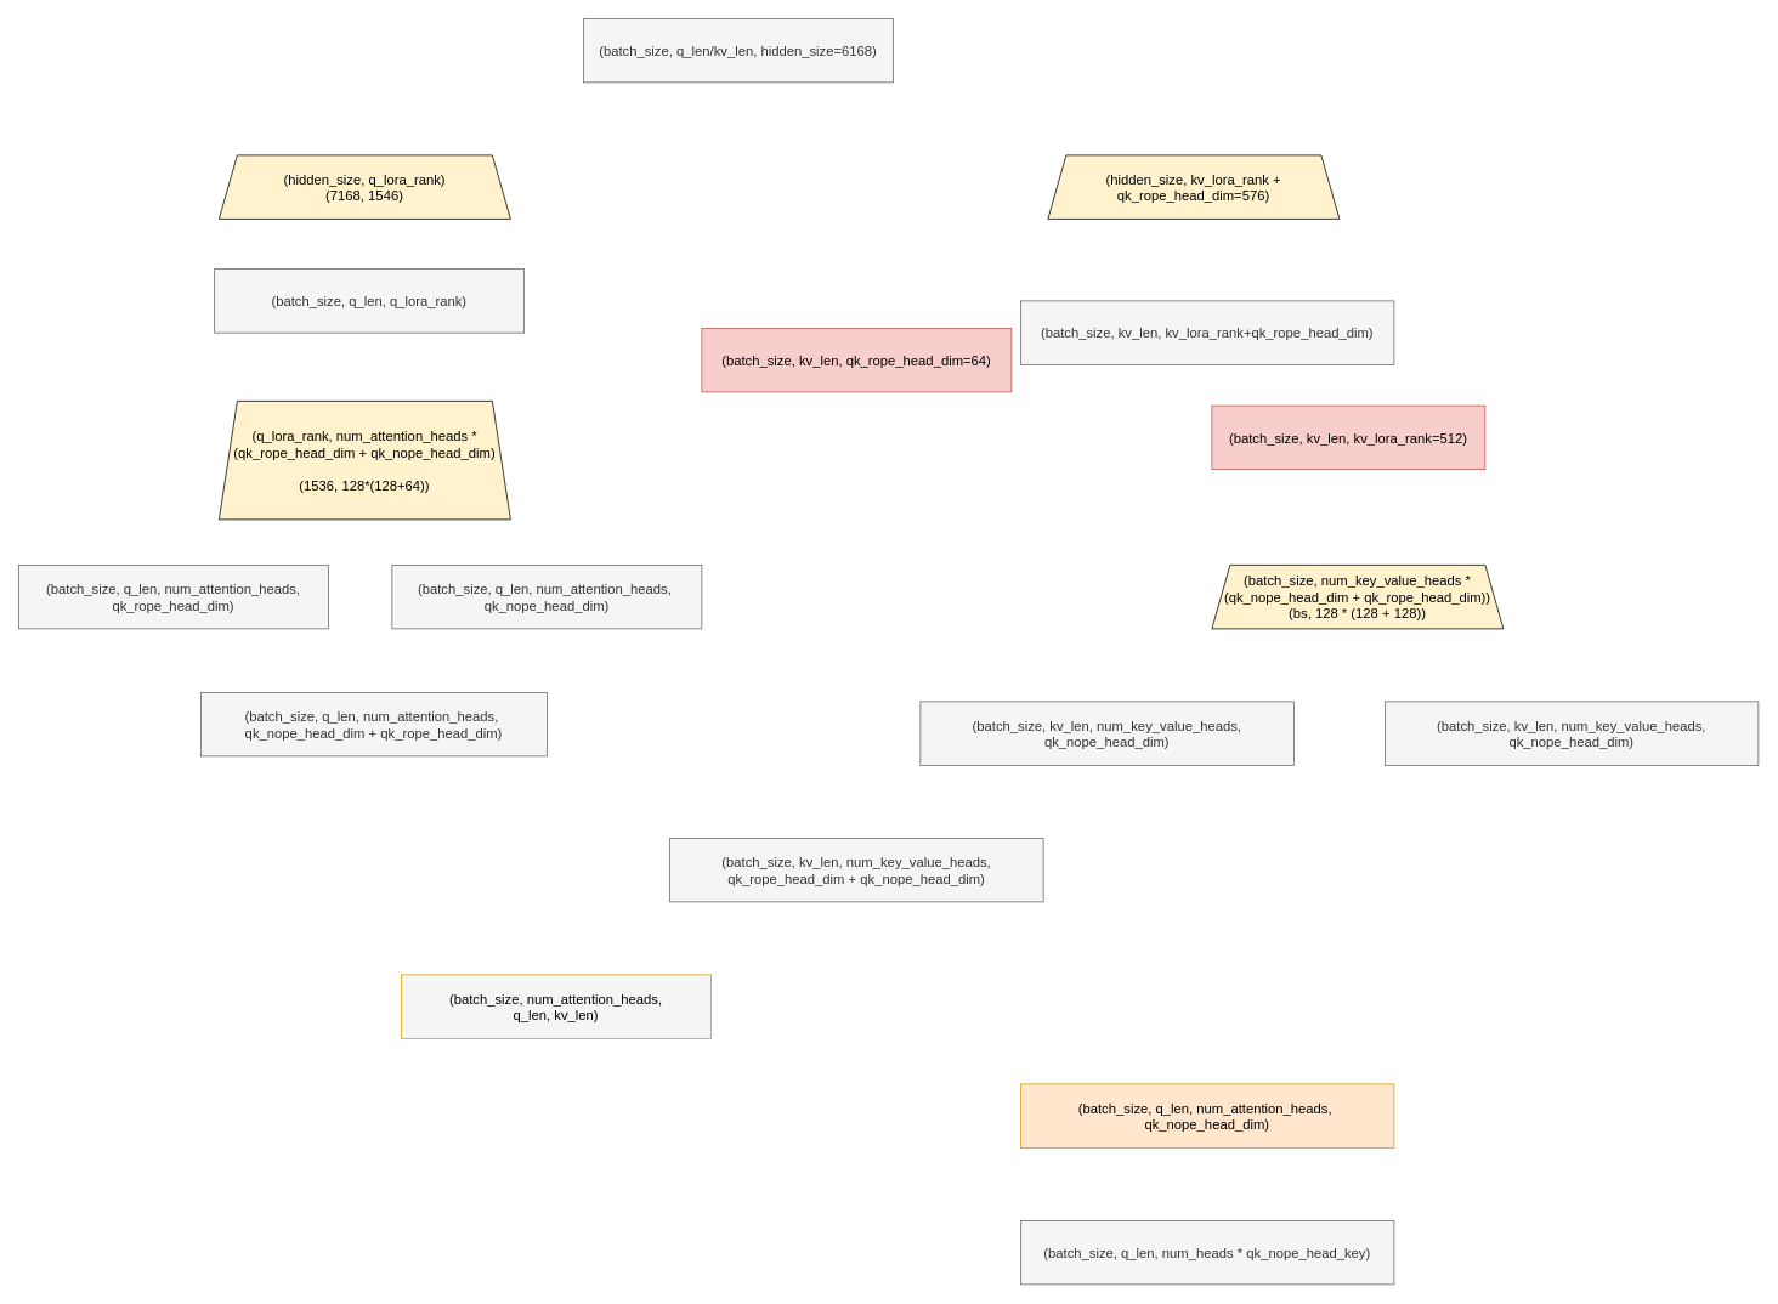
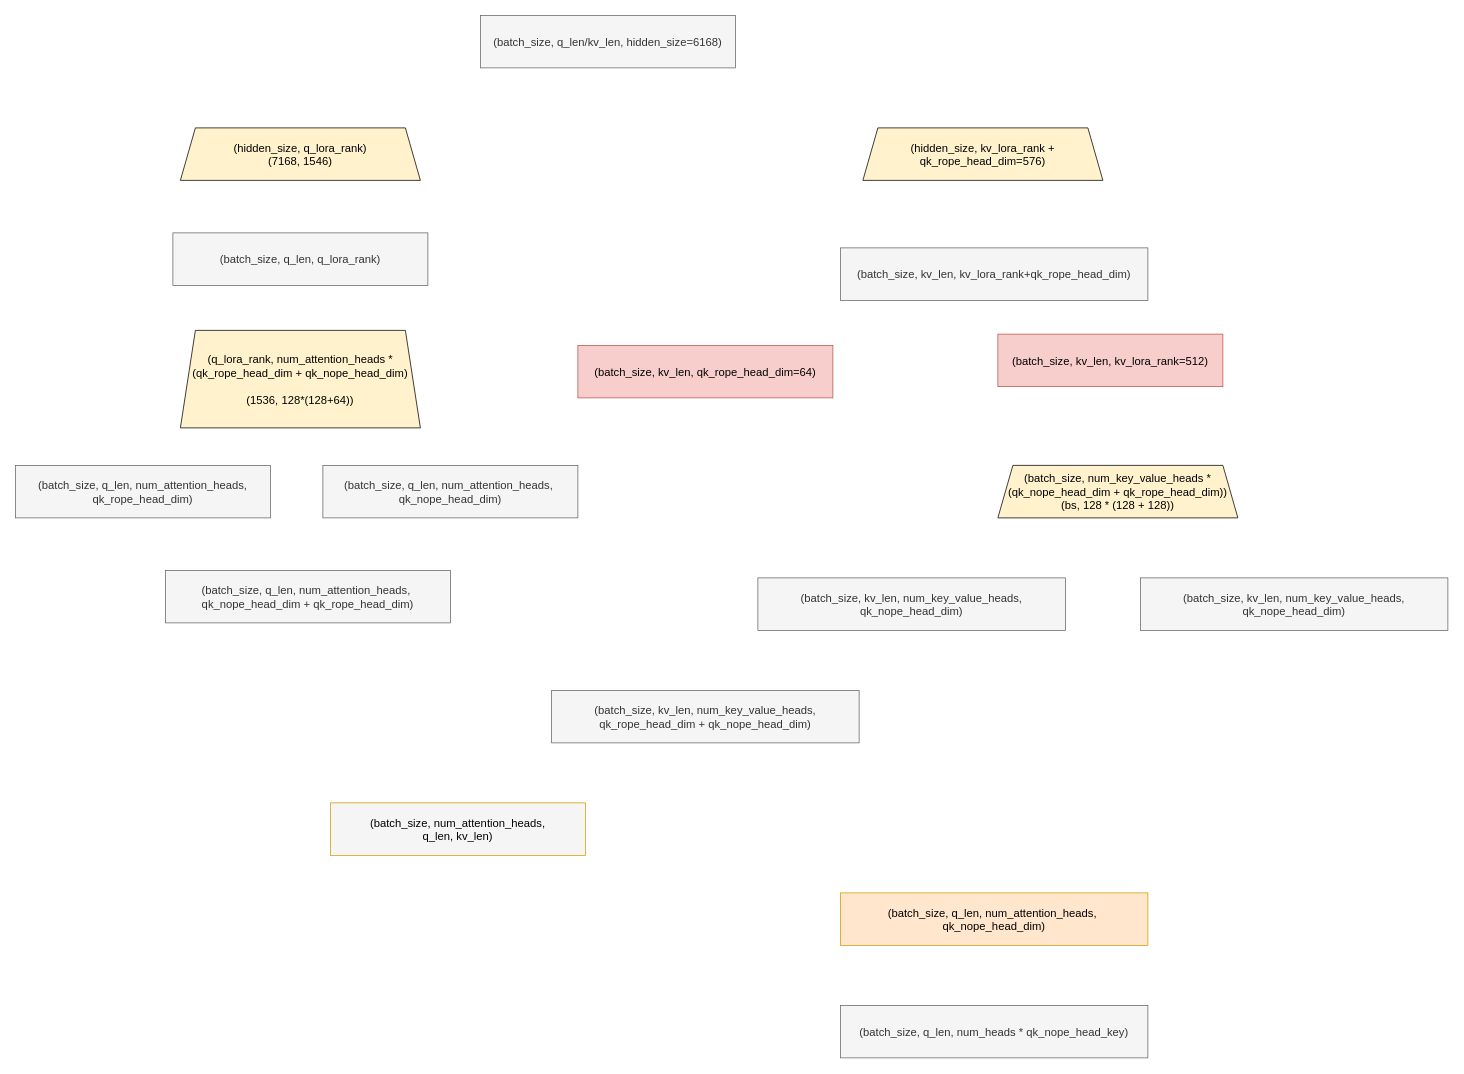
  <mxCell id="0" />
  <mxCell id="1" parent="0" />
  <mxCell id="2" value="&lt;font&gt;(batch_size, q_len/kv_len, hidden_size=6168)&lt;/font&gt;" style="rounded=0;whiteSpace=wrap;html=1;fillColor=#f5f5f5;strokeColor=#666666;fontColor=#333333;fontSize=15;" vertex="1" parent="1"><mxGeometry x="640" width="340" height="70" as="geometry" y="20" /></mxCell>
  <mxCell id="3" value="(hidden_size, kv_lora_rank + qk_rope_head_dim=576)" style="shape=trapezoid;perimeter=trapezoidPerimeter;whiteSpace=wrap;html=1;fixedSize=1;rotation=0;fillColor=#fff2cc;strokeColor=default;fontSize=15;" vertex="1" parent="1"><mxGeometry x="1150" y="170" width="320" height="70" as="geometry" /></mxCell>
  <mxCell id="4" value="&lt;font&gt;(batch_size, kv_len, kv_lora_rank+qk_rope_head_dim)&lt;/font&gt;" style="rounded=0;whiteSpace=wrap;html=1;fillColor=#f5f5f5;strokeColor=#666666;fontColor=#333333;fontSize=15;" vertex="1" parent="1"><mxGeometry x="1120" y="330" width="410" height="70" as="geometry" /></mxCell>
- <mxCell id="5" value="&lt;font&gt;(batch_size, kv_len, qk_rope_head_dim=64)&lt;/font&gt;" style="rounded=0;whiteSpace=wrap;html=1;fillColor=#f8cecc;strokeColor=#b85450;fontSize=15;" vertex="1" parent="1"><mxGeometry x="770" y="360" width="340" height="70" as="geometry" /></mxCell>
+ <mxCell id="5" value="&lt;font&gt;(batch_size, kv_len, qk_rope_head_dim=64)&lt;/font&gt;" style="rounded=0;whiteSpace=wrap;html=1;fillColor=#f8cecc;strokeColor=#b85450;fontSize=15;" vertex="1" parent="1"><mxGeometry x="770" y="460" width="340" height="70" as="geometry" /></mxCell>
  <mxCell id="6" value="&lt;font&gt;(batch_size, kv_len, kv_lora_rank=512)&lt;/font&gt;" style="rounded=0;whiteSpace=wrap;html=1;fillColor=#f8cecc;strokeColor=#b85450;fontSize=15;" vertex="1" parent="1"><mxGeometry x="1330" y="445" width="300" height="70" as="geometry" /></mxCell>
  <mxCell id="7" value="(batch_size, num_key_value_heads *&lt;div&gt;(qk_nope_head_dim + qk_rope_head_dim))&lt;/div&gt;&lt;div&gt;(bs, 128 * (128 + 128))&lt;/div&gt;" style="shape=trapezoid;perimeter=trapezoidPerimeter;whiteSpace=wrap;html=1;fixedSize=1;rotation=0;fillColor=#fff2cc;strokeColor=default;fontSize=15;" vertex="1" parent="1"><mxGeometry x="1330" y="620" width="320" height="70" as="geometry" /></mxCell>
  <mxCell id="8" value="&lt;font&gt;(batch_size, kv_len, num_key_value_heads, qk_nope_head_dim)&lt;/font&gt;" style="rounded=0;whiteSpace=wrap;html=1;fillColor=#f5f5f5;strokeColor=#666666;fontColor=#333333;fontSize=15;" vertex="1" parent="1"><mxGeometry x="1010" y="770" width="410" height="70" as="geometry" /></mxCell>
  <mxCell id="9" value="&lt;font&gt;(batch_size, kv_len, num_key_value_heads, qk_nope_head_dim)&lt;/font&gt;" style="rounded=0;whiteSpace=wrap;html=1;fillColor=#f5f5f5;strokeColor=#666666;fontColor=#333333;fontSize=15;" vertex="1" parent="1"><mxGeometry x="1520" y="770" width="410" height="70" as="geometry" /></mxCell>
  <mxCell id="10" value="&lt;font&gt;(batch_size, kv_len, num_key_value_heads, qk_rope_head_dim + qk_nope_head_dim)&lt;/font&gt;" style="rounded=0;whiteSpace=wrap;html=1;fillColor=#f5f5f5;strokeColor=#666666;fontColor=#333333;fontSize=15;" vertex="1" parent="1"><mxGeometry x="735" y="920" width="410" height="70" as="geometry" /></mxCell>
  <mxCell id="11" value="(hidden_size, q_lora_rank)&lt;div&gt;(7168, 1546)&lt;span style=&quot;color: rgba(0, 0, 0, 0); font-family: monospace; font-size: 0px; text-align: start; text-wrap-mode: nowrap; background-color: transparent;&quot;&gt;%3CmxGraphModel%3E%3Croot%3E%3CmxCell%20id%3D%220%22%2F%3E%3CmxCell%20id%3D%221%22%20parent%3D%220%22%2F%3E%3CmxCell%20id%3D%222%22%20value%3D%22%26lt%3Bfont%26gt%3B(batch_size%2C%20q_len%2Fkv_len%2C%20hidden_size%3D7168)%26lt%3B%2Ffont%26gt%3B%22%20style%3D%22rounded%3D0%3BwhiteSpace%3Dwrap%3Bhtml%3D1%3BfillColor%3D%23f5f5f5%3BstrokeColor%3D%23666666%3BfontColor%3D%23333333%3BfontSize%3D15%3B%22%20vertex%3D%221%22%20parent%3D%221%22%3E%3CmxGeometry%20x%3D%2280%22%20width%3D%22340%22%20height%3D%2270%22%20as%3D%22geometry%22%2F%3E%3C%2FmxCell%3E%3C%2Froot%3E%3C%2FmxGraphModel%3E&lt;/span&gt;&lt;/div&gt;" style="shape=trapezoid;perimeter=trapezoidPerimeter;whiteSpace=wrap;html=1;fixedSize=1;rotation=0;fillColor=#fff2cc;strokeColor=default;fontSize=15;" vertex="1" parent="1"><mxGeometry x="240" y="170" width="320" height="70" as="geometry" /></mxCell>
- <mxCell id="12" value="(batch_size, q_len, q_lora_rank)" style="rounded=0;whiteSpace=wrap;html=1;fillColor=#f5f5f5;strokeColor=#666666;fontColor=#333333;fontSize=15;" vertex="1" parent="1"><mxGeometry x="235" y="295" width="340" height="70" as="geometry" /></mxCell>
+ <mxCell id="12" value="(batch_size, q_len, q_lora_rank)" style="rounded=0;whiteSpace=wrap;html=1;fillColor=#f5f5f5;strokeColor=#666666;fontColor=#333333;fontSize=15;" vertex="1" parent="1"><mxGeometry x="230" y="310" width="340" height="70" as="geometry" /></mxCell>
  <mxCell id="13" value="(q_lora_rank, num_attention_heads *&lt;div&gt;(qk_rope_head_dim + qk_nope_head_dim)&lt;/div&gt;&lt;div&gt;&lt;br&gt;&lt;/div&gt;&lt;div&gt;(1536, 128*(128+64))&lt;/div&gt;" style="shape=trapezoid;perimeter=trapezoidPerimeter;whiteSpace=wrap;html=1;fixedSize=1;rotation=0;fillColor=#fff2cc;strokeColor=default;fontSize=15;" vertex="1" parent="1"><mxGeometry x="240" y="440" width="320" height="130" as="geometry" /></mxCell>
  <mxCell id="14" value="(batch_size, q_len, num_attention_heads, qk_rope_head_dim)" style="rounded=0;whiteSpace=wrap;html=1;fillColor=#f5f5f5;strokeColor=#666666;fontColor=#333333;fontSize=15;" vertex="1" parent="1"><mxGeometry x="20" y="620" width="340" height="70" as="geometry" /></mxCell>
  <mxCell id="15" value="(batch_size, q_len, num_attention_heads,&amp;nbsp;&lt;div&gt;qk_nope_head_dim)&lt;/div&gt;" style="rounded=0;whiteSpace=wrap;html=1;fillColor=#f5f5f5;strokeColor=#666666;fontColor=#333333;fontSize=15;" vertex="1" parent="1"><mxGeometry x="430" y="620" width="340" height="70" as="geometry" /></mxCell>
  <mxCell id="16" value="(batch_size, q_len, num_attention_heads,&amp;nbsp;&lt;div&gt;qk_nope_head_dim + qk_rope_head_dim)&lt;/div&gt;" style="rounded=0;whiteSpace=wrap;html=1;fillColor=#f5f5f5;strokeColor=#666666;fontColor=#333333;fontSize=15;" vertex="1" parent="1"><mxGeometry x="220" y="760" width="380" height="70" as="geometry" /></mxCell>
  <mxCell id="17" value="&lt;font&gt;(batch_size, num_attention_heads,&lt;/font&gt;&lt;div&gt;&lt;font&gt;q_len, kv_len)&lt;/font&gt;&lt;/div&gt;" style="rounded=0;whiteSpace=wrap;html=1;fillColor=#f5f5f5;strokeColor=#d79b00;fontSize=15;" vertex="1" parent="1"><mxGeometry x="440" y="1070" width="340" height="70" as="geometry" /></mxCell>
  <mxCell id="18" value="&lt;font&gt;(batch_size, q_len, num_attention_heads,&amp;nbsp;&lt;/font&gt;&lt;div&gt;&lt;font&gt;qk_nop&lt;/font&gt;&lt;span style=&quot;color: rgba(0, 0, 0, 0); font-family: monospace; font-size: 0px; text-align: start; text-wrap-mode: nowrap; background-color: transparent;&quot;&gt;%3CmxGraphModel%3E%3Croot%3E%3CmxCell%20id%3D%220%22%2F%3E%3CmxCell%20id%3D%221%22%20parent%3D%220%22%2F%3E%3CmxCell%20id%3D%222%22%20value%3D%22%26lt%3Bfont%26gt%3B(batch_size%2C%20kv_len%2C%20kv_lora_rank%2Bqk_rope_head_dim)%26lt%3B%2Ffont%26gt%3B%22%20style%3D%22rounded%3D0%3BwhiteSpace%3Dwrap%3Bhtml%3D1%3BfillColor%3D%23f5f5f5%3BstrokeColor%3D%23666666%3BfontColor%3D%23333333%3BfontSize%3D15%3B%22%20vertex%3D%221%22%20parent%3D%221%22%3E%3CmxGeometry%20x%3D%22560%22%20y%3D%22310%22%20width%3D%22410%22%20height%3D%2270%22%20as%3D%22geometry%22%2F%3E%3C%2FmxCell%3E%3C%2Froot%3E%3C%2FmxGraphModel%3E&lt;/span&gt;&lt;span style=&quot;background-color: transparent; color: light-dark(rgb(0, 0, 0), rgb(255, 255, 255));&quot;&gt;e_head_dim)&lt;/span&gt;&lt;/div&gt;" style="rounded=0;whiteSpace=wrap;html=1;fillColor=#ffe6cc;strokeColor=#d79b00;fontSize=15;" vertex="1" parent="1"><mxGeometry x="1120" y="1190" width="410" height="70" as="geometry" /></mxCell>
  <mxCell id="19" value="(batch_size, q_len, num_heads * qk_nope_head_key)" style="rounded=0;whiteSpace=wrap;html=1;fillColor=#f5f5f5;strokeColor=#666666;fontSize=15;fontColor=#333333;" vertex="1" parent="1"><mxGeometry x="1120" y="1340" width="410" height="70" as="geometry" /></mxCell>
